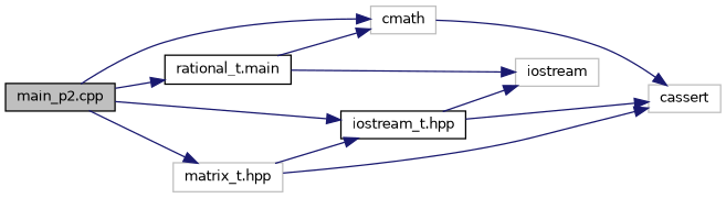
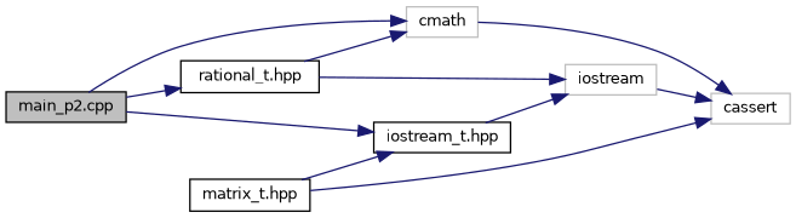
  digraph {
    rankdir=LR
    node [color=black fillcolor=white fontname=Helvetica fontsize=10 shape=record style=filled]
    edge [color=midnightblue fontname=Helvetica fontsize=10 labelfontname=Helvetica labelfontsize=10 style=solid]
    n1 [fillcolor=grey75 fontcolor=black height=0.2 label="main_p2.cpp" width=0.4]
    n2 [color=grey75 height=0.2 label=cmath width=0.4]
-   n3 [height=0.2 label="rational_t.main" width=0.4]
+   n3 [height=0.2 label="rational_t.hpp" width=0.4]
    n4 [height=0.2 label="iostream_t.hpp" width=0.4]
-   n5 [color=grey75 height=0.2 label="matrix_t.hpp" width=0.4]
+   n5 [height=0.2 label="matrix_t.hpp" width=0.4]
    n6 [color=grey75 height=0.2 label=iostream width=0.4]
    n7 [color=grey75 height=0.2 label=cassert width=0.4]
    n1 -> n2
    n1 -> n3
    n1 -> n4
-   n1 -> n5
    n2 -> n7
    n3 -> n2
    n3 -> n6
    n4 -> n6
-   n4 -> n7
+   n6 -> n7
    n5 -> n4
    n5 -> n7
  }
